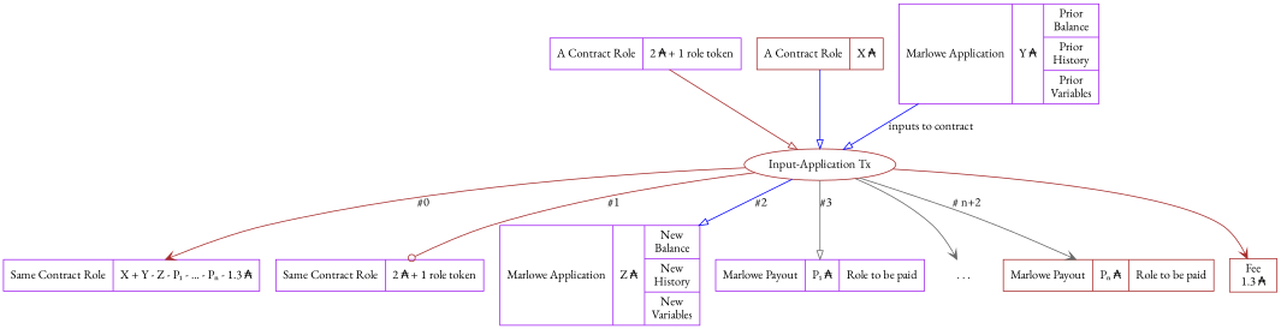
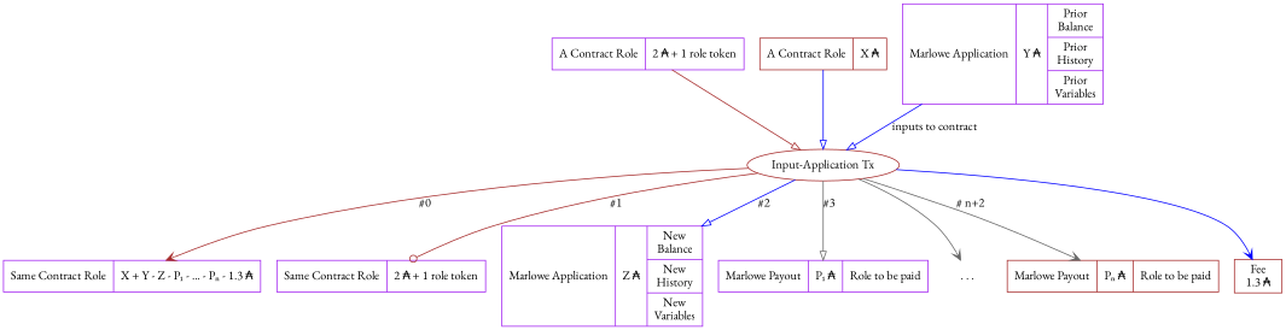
  digraph {
    rankdir=TB
    fontname="EB Garamond"
    node [shape=record color=purple fontname="EB Garamond"]
    edge [color=brown arrowhead=onormal fontname="EB Garamond"]
    n1 [label="A Contract Role|2 ₳ + 1 role token"]
    n2 [label="Input-Application Tx" shape=oval color=brown]
    n3 [label="A Contract Role|X ₳" color=brown]
    n4 [label="Marlowe Application|Y ₳|{Prior\nBalance|Prior\nHistory|Prior\nVariables}"]
    n5 [label="Same Contract Role|X + Y - Z - P₁ - ... - Pₙ - 1.3 ₳"]
    n6 [label="Same Contract Role|2 ₳ + 1 role token"]
    n7 [label="Marlowe Application|Z ₳|{New\nBalance|New\nHistory|New\nVariables}"]
    n8 [label="Marlowe Payout|P₁ ₳|Role to be paid"]
    n9 [label=". . ." shape=none]
    n10 [label="Marlowe Payout|Pₙ ₳|Role to be paid" color=brown]
    n11 [label="Fee\n1.3 ₳" color=brown]
    n1 -> n2
    n2 -> n5 [label="#0" arrowhead=vee]
    n2 -> n6 [label="#1" arrowhead=odot]
    n2 -> n7 [label="#2" color=blue]
    n2 -> n8 [label="#3" color=gray40]
    n2 -> n9 [color=gray40 arrowhead=vee]
    n2 -> n10 [label="# n+2" color=gray40 arrowhead=vee]
-   n2 -> n11 [arrowhead=vee]
+   n2 -> n11 [color=blue arrowhead=vee]
    n3 -> n2 [color=blue]
    n4 -> n2 [label="inputs to contract" color=blue]
  }
